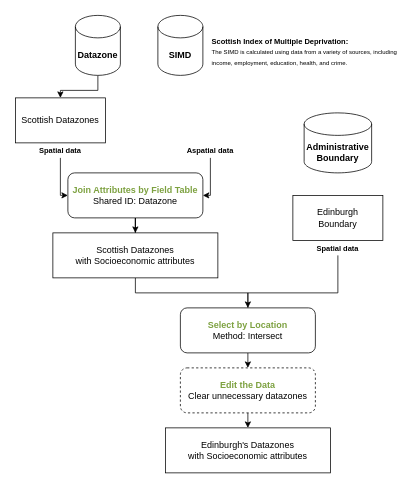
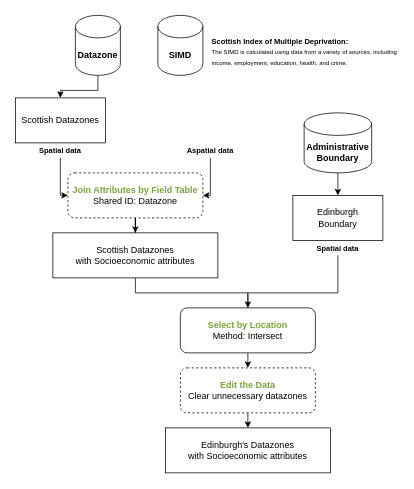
  <mxCell id="0" />
  <mxCell id="1" parent="0" />
  <mxCell id="2" style="edgeStyle=orthogonalEdgeStyle;rounded=0;orthogonalLoop=1;jettySize=auto;html=1;exitX=0.5;exitY=1;exitDx=0;exitDy=0;exitPerimeter=0;entryX=0.5;entryY=0;entryDx=0;entryDy=0;" edge="1" parent="1" source="3" target="13"><mxGeometry relative="1" as="geometry" /></mxCell>
  <mxCell id="3" value="&lt;b&gt;Datazone&lt;/b&gt;" style="shape=cylinder3;whiteSpace=wrap;html=1;boundedLbl=1;backgroundOutline=1;size=15;" vertex="1" parent="1"><mxGeometry x="100" y="20" width="60" height="80" as="geometry" /></mxCell>
  <mxCell id="4" value="&lt;b&gt;SIMD&lt;/b&gt;" style="shape=cylinder3;whiteSpace=wrap;html=1;boundedLbl=1;backgroundOutline=1;size=15;" vertex="1" parent="1"><mxGeometry x="210" y="20" width="60" height="80" as="geometry" /></mxCell>
  <mxCell id="5" value="&lt;b&gt;&lt;font style=&quot;font-size: 10px;&quot;&gt;Scottish Index of Multiple Deprivation:&lt;/font&gt;&lt;br&gt;&lt;/b&gt;&lt;font style=&quot;font-size: 8px;&quot;&gt;The SIMD is calculated using data from a variety of sources, including income, employment, education, health, and crime.&lt;/font&gt;&lt;b&gt;&lt;br&gt;&lt;/b&gt;" style="text;whiteSpace=wrap;html=1;" vertex="1" parent="1"><mxGeometry x="280" y="40" width="250" height="50" as="geometry" /></mxCell>
  <mxCell id="6" style="edgeStyle=orthogonalEdgeStyle;rounded=0;orthogonalLoop=1;jettySize=auto;html=1;exitX=0.5;exitY=1;exitDx=0;exitDy=0;entryX=0;entryY=0.5;entryDx=0;entryDy=0;" edge="1" parent="1" source="14" target="9"><mxGeometry relative="1" as="geometry"><Array as="points"><mxPoint x="80" y="260" /></Array></mxGeometry></mxCell>
  <mxCell id="7" style="edgeStyle=orthogonalEdgeStyle;rounded=0;orthogonalLoop=1;jettySize=auto;html=1;exitX=0.5;exitY=1;exitDx=0;exitDy=0;entryX=1;entryY=0.5;entryDx=0;entryDy=0;" edge="1" parent="1" source="16" target="9"><mxGeometry relative="1" as="geometry"><Array as="points"><mxPoint x="280" y="260" /></Array></mxGeometry></mxCell>
  <mxCell id="8" style="edgeStyle=orthogonalEdgeStyle;rounded=0;orthogonalLoop=1;jettySize=auto;html=1;exitX=0.5;exitY=1;exitDx=0;exitDy=0;" edge="1" parent="1" source="9" target="11"><mxGeometry relative="1" as="geometry" /></mxCell>
- <mxCell id="9" value="&lt;font color=&quot;#7da140&quot;&gt;&lt;b&gt;Join Attributes by Field Table&lt;/b&gt;&lt;/font&gt;&lt;br&gt;Shared ID: Datazone" style="rounded=1;whiteSpace=wrap;html=1;" vertex="1" parent="1"><mxGeometry x="90" y="230" width="180" height="60" as="geometry" /></mxCell>
+ <mxCell id="9" value="&lt;font color=&quot;#7da140&quot;&gt;&lt;b&gt;Join Attributes by Field Table&lt;/b&gt;&lt;/font&gt;&lt;br&gt;Shared ID: Datazone" style="rounded=1;whiteSpace=wrap;html=1;dashed=1;" vertex="1" parent="1"><mxGeometry x="90" y="230" width="180" height="60" as="geometry" /></mxCell>
  <mxCell id="10" style="edgeStyle=orthogonalEdgeStyle;rounded=0;orthogonalLoop=1;jettySize=auto;html=1;exitX=0.5;exitY=1;exitDx=0;exitDy=0;endArrow=none;" edge="1" parent="1" source="11" target="23"><mxGeometry relative="1" as="geometry" /></mxCell>
  <mxCell id="11" value="Scottish Datazones&lt;br&gt;with Socioeconomic attributes" style="rounded=0;whiteSpace=wrap;html=1;" vertex="1" parent="1"><mxGeometry x="70" y="310" width="220" height="60" as="geometry" /></mxCell>
  <mxCell id="12" value="" style="group" vertex="1" connectable="0" parent="1"><mxGeometry x="20" y="130" width="120" height="80" as="geometry" /></mxCell>
  <mxCell id="13" value="Scottish Datazones" style="rounded=0;whiteSpace=wrap;html=1;" vertex="1" parent="12"><mxGeometry width="120" height="60" as="geometry" /></mxCell>
  <mxCell id="14" value="&lt;div style=&quot;&quot;&gt;&lt;b style=&quot;background-color: initial;&quot;&gt;&lt;span style=&quot;font-size: 10px;&quot;&gt;Spatial data&lt;/span&gt;&lt;/b&gt;&lt;/div&gt;" style="text;whiteSpace=wrap;html=1;align=center;verticalAlign=middle;" vertex="1" parent="12"><mxGeometry y="60" width="120" height="20" as="geometry" /></mxCell>
  <mxCell id="15" value="" style="group" vertex="1" connectable="0" parent="1"><mxGeometry x="220" y="130" width="120" height="80" as="geometry" /></mxCell>
  <mxCell id="16" value="&lt;div style=&quot;&quot;&gt;&lt;b style=&quot;background-color: initial;&quot;&gt;&lt;span style=&quot;font-size: 10px;&quot;&gt;Aspatial data&lt;/span&gt;&lt;/b&gt;&lt;/div&gt;" style="text;whiteSpace=wrap;html=1;align=center;verticalAlign=middle;" vertex="1" parent="15"><mxGeometry y="60" width="120" height="20" as="geometry" /></mxCell>
+ <mxCell id="17" style="edgeStyle=orthogonalEdgeStyle;rounded=0;orthogonalLoop=1;jettySize=auto;html=1;exitX=0.5;exitY=1;exitDx=0;exitDy=0;exitPerimeter=0;entryX=0.5;entryY=0;entryDx=0;entryDy=0;" edge="1" parent="1" source="18" target="20"><mxGeometry relative="1" as="geometry" /></mxCell>
  <mxCell id="18" value="&lt;b&gt;Administrative&lt;br&gt;Boundary&lt;br&gt;&lt;/b&gt;" style="shape=cylinder3;whiteSpace=wrap;html=1;boundedLbl=1;backgroundOutline=1;size=15;" vertex="1" parent="1"><mxGeometry x="405" y="150" width="90" height="80" as="geometry" /></mxCell>
  <mxCell id="19" value="" style="group" vertex="1" connectable="0" parent="1"><mxGeometry x="390" y="260" width="120" height="80" as="geometry" /></mxCell>
  <mxCell id="20" value="Edinburgh&lt;br&gt;Boundary" style="rounded=0;whiteSpace=wrap;html=1;" vertex="1" parent="19"><mxGeometry width="120" height="60" as="geometry" /></mxCell>
  <mxCell id="21" value="&lt;div style=&quot;&quot;&gt;&lt;b style=&quot;background-color: initial;&quot;&gt;&lt;span style=&quot;font-size: 10px;&quot;&gt;Spatial data&lt;/span&gt;&lt;/b&gt;&lt;/div&gt;" style="text;whiteSpace=wrap;html=1;align=center;verticalAlign=middle;" vertex="1" parent="19"><mxGeometry y="60" width="120" height="20" as="geometry" /></mxCell>
  <mxCell id="22" style="edgeStyle=orthogonalEdgeStyle;rounded=0;orthogonalLoop=1;jettySize=auto;html=1;exitX=0.5;exitY=1;exitDx=0;exitDy=0;entryX=0.5;entryY=0;entryDx=0;entryDy=0;" edge="1" parent="1" source="23" target="27"><mxGeometry relative="1" as="geometry" /></mxCell>
  <mxCell id="23" value="&lt;font color=&quot;#7da140&quot;&gt;&lt;b&gt;Select by Location&lt;/b&gt;&lt;/font&gt;&lt;br&gt;Method: Intersect" style="rounded=1;whiteSpace=wrap;html=1;" vertex="1" parent="1"><mxGeometry x="240" y="410" width="180" height="60" as="geometry" /></mxCell>
  <mxCell id="24" style="edgeStyle=orthogonalEdgeStyle;rounded=0;orthogonalLoop=1;jettySize=auto;html=1;exitX=0.5;exitY=1;exitDx=0;exitDy=0;" edge="1" parent="1" source="21" target="23"><mxGeometry relative="1" as="geometry"><Array as="points"><mxPoint x="450" y="390" /><mxPoint x="330" y="390" /></Array></mxGeometry></mxCell>
  <mxCell id="25" value="Edinburgh's Datazones&lt;br&gt;with Socioeconomic attributes" style="rounded=0;whiteSpace=wrap;html=1;" vertex="1" parent="1"><mxGeometry x="220" y="570" width="220" height="60" as="geometry" /></mxCell>
  <mxCell id="26" style="edgeStyle=orthogonalEdgeStyle;rounded=0;orthogonalLoop=1;jettySize=auto;html=1;exitX=0.5;exitY=1;exitDx=0;exitDy=0;entryX=0.5;entryY=0;entryDx=0;entryDy=0;" edge="1" parent="1" source="27" target="25"><mxGeometry relative="1" as="geometry" /></mxCell>
  <mxCell id="27" value="&lt;font color=&quot;#7da140&quot;&gt;&lt;b&gt;Edit the Data&lt;/b&gt;&lt;/font&gt;&lt;br&gt;Clear unnecessary datazones" style="rounded=1;whiteSpace=wrap;html=1;dashed=1;" vertex="1" parent="1"><mxGeometry x="240" y="490" width="180" height="60" as="geometry" /></mxCell>
